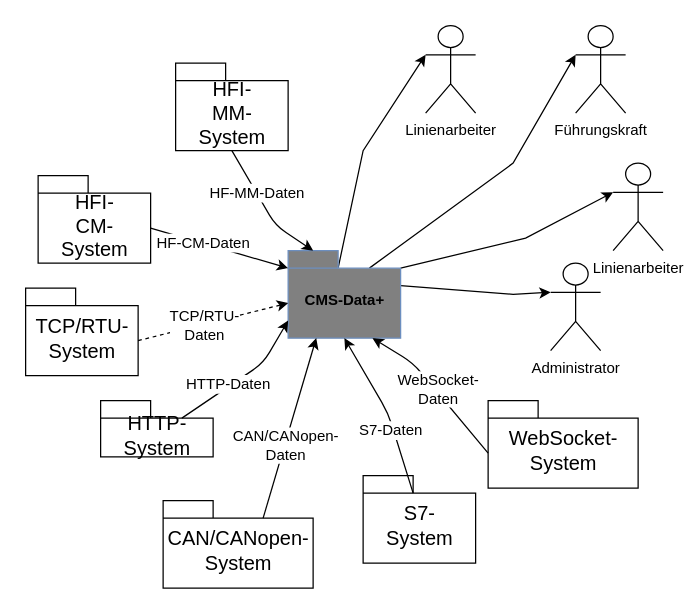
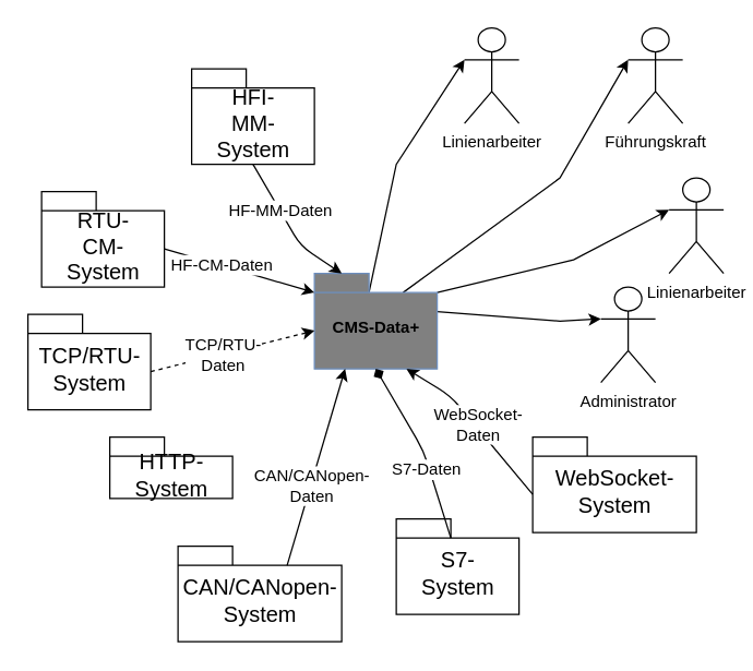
  <mxCell id="0" />
  <mxCell id="1" parent="0" />
  <mxCell id="2" value="Administrator" style="shape=umlActor;verticalLabelPosition=bottom;labelBackgroundColor=#ffffff;verticalAlign=top;html=1;outlineConnect=0;" vertex="1" parent="1"><mxGeometry x="440" y="210" width="40" height="70" as="geometry" /></mxCell>
  <mxCell id="3" style="rounded=0;orthogonalLoop=1;jettySize=auto;html=1;exitX=0;exitY=0;exitDx=90;exitDy=28;exitPerimeter=0;entryX=0;entryY=0.333;entryDx=0;entryDy=0;entryPerimeter=0;" edge="1" parent="1" source="7" target="2"><mxGeometry relative="1" as="geometry"><mxPoint x="410" y="150" as="targetPoint" /><Array as="points"><mxPoint x="410" y="235" /></Array></mxGeometry></mxCell>
  <mxCell id="4" style="edgeStyle=none;rounded=0;orthogonalLoop=1;jettySize=auto;html=1;exitX=0;exitY=0;exitDx=90;exitDy=14;exitPerimeter=0;entryX=0;entryY=0.333;entryDx=0;entryDy=0;entryPerimeter=0;" edge="1" parent="1" source="7" target="29"><mxGeometry relative="1" as="geometry"><Array as="points"><mxPoint x="420" y="190" /></Array></mxGeometry></mxCell>
  <mxCell id="5" style="edgeStyle=none;rounded=0;orthogonalLoop=1;jettySize=auto;html=1;exitX=0;exitY=0;exitDx=65;exitDy=14;exitPerimeter=0;entryX=0;entryY=0.333;entryDx=0;entryDy=0;entryPerimeter=0;" edge="1" parent="1" source="7" target="30"><mxGeometry relative="1" as="geometry"><Array as="points"><mxPoint x="410" y="130" /></Array></mxGeometry></mxCell>
  <mxCell id="6" style="edgeStyle=none;rounded=0;orthogonalLoop=1;jettySize=auto;html=1;exitX=0;exitY=0;exitDx=40;exitDy=14;exitPerimeter=0;entryX=0;entryY=0.333;entryDx=0;entryDy=0;entryPerimeter=0;" edge="1" parent="1" source="7" target="31"><mxGeometry relative="1" as="geometry"><Array as="points"><mxPoint x="290" y="120" /></Array></mxGeometry></mxCell>
  <mxCell id="7" value="CMS-Data+" style="shape=folder;fontStyle=1;spacingTop=10;tabWidth=40;tabHeight=14;tabPosition=left;html=1;fillColor=#808080;strokeColor=#6c8ebf;" vertex="1" parent="1"><mxGeometry x="230" y="200" width="90" height="70" as="geometry" /></mxCell>
- <mxCell id="8" value="&lt;div&gt;&lt;span style=&quot;font-size: 12pt ; font-family: &amp;#34;arial&amp;#34; ; color: #000000 ; background-color: transparent ; font-weight: 400 ; font-style: normal ; font-variant: normal ; text-decoration: none ; vertical-align: baseline ; white-space: pre ; white-space: pre-wrap&quot; id=&quot;docs-internal-guid-ba36a42b-7fff-0b3a-7c3d-b85add60c474&quot;&gt;&lt;span style=&quot;font-size: 12pt ; font-family: &amp;#34;arial&amp;#34; ; color: #000000 ; background-color: transparent ; font-weight: 400 ; font-style: normal ; font-variant: normal ; text-decoration: none ; vertical-align: baseline ; white-space: pre ; white-space: pre-wrap&quot; id=&quot;docs-internal-guid-3551c708-7fff-bdae-8212-c97b4d2a6527&quot;&gt;HFI-CM&lt;/span&gt;-&lt;/span&gt;&lt;/div&gt;&lt;div&gt;&lt;span style=&quot;font-size: 12pt ; font-family: &amp;#34;arial&amp;#34; ; color: #000000 ; background-color: transparent ; font-weight: 400 ; font-style: normal ; font-variant: normal ; text-decoration: none ; vertical-align: baseline ; white-space: pre ; white-space: pre-wrap&quot; id=&quot;docs-internal-guid-ba36a42b-7fff-0b3a-7c3d-b85add60c474&quot;&gt;System&lt;/span&gt;&lt;/div&gt;" style="shape=folder;fontStyle=1;spacingTop=10;tabWidth=40;tabHeight=14;tabPosition=left;html=1;" vertex="1" parent="1"><mxGeometry x="30" y="140" width="90" height="70" as="geometry" /></mxCell>
+ <mxCell id="8" value="&lt;div&gt;&lt;span style=&quot;font-size: 12pt ; font-family: &amp;#34;arial&amp;#34; ; color: #000000 ; background-color: transparent ; font-weight: 400 ; font-style: normal ; font-variant: normal ; text-decoration: none ; vertical-align: baseline ; white-space: pre ; white-space: pre-wrap&quot; id=&quot;docs-internal-guid-ba36a42b-7fff-0b3a-7c3d-b85add60c474&quot;&gt;&lt;span style=&quot;font-size: 12pt ; font-family: &amp;#34;arial&amp;#34; ; color: #000000 ; background-color: transparent ; font-weight: 400 ; font-style: normal ; font-variant: normal ; text-decoration: none ; vertical-align: baseline ; white-space: pre ; white-space: pre-wrap&quot; id=&quot;docs-internal-guid-3551c708-7fff-bdae-8212-c97b4d2a6527&quot;&gt;RTU-CM&lt;/span&gt;-&lt;/span&gt;&lt;/div&gt;&lt;div&gt;&lt;span style=&quot;font-size: 12pt ; font-family: &amp;#34;arial&amp;#34; ; color: #000000 ; background-color: transparent ; font-weight: 400 ; font-style: normal ; font-variant: normal ; text-decoration: none ; vertical-align: baseline ; white-space: pre ; white-space: pre-wrap&quot; id=&quot;docs-internal-guid-ba36a42b-7fff-0b3a-7c3d-b85add60c474&quot;&gt;System&lt;/span&gt;&lt;/div&gt;" style="shape=folder;fontStyle=1;spacingTop=10;tabWidth=40;tabHeight=14;tabPosition=left;html=1;" vertex="1" parent="1"><mxGeometry x="30" y="140" width="90" height="70" as="geometry" /></mxCell>
  <mxCell id="9" value="&lt;div&gt;&lt;span style=&quot;font-size: 12pt ; font-family: &amp;#34;arial&amp;#34; ; color: #000000 ; background-color: transparent ; font-weight: 400 ; font-style: normal ; font-variant: normal ; text-decoration: none ; vertical-align: baseline ; white-space: pre ; white-space: pre-wrap&quot; id=&quot;docs-internal-guid-ba36a42b-7fff-0b3a-7c3d-b85add60c474&quot;&gt;&lt;span style=&quot;font-size: 12pt ; font-family: &amp;#34;arial&amp;#34; ; color: #000000 ; background-color: transparent ; font-weight: 400 ; font-style: normal ; font-variant: normal ; text-decoration: none ; vertical-align: baseline ; white-space: pre ; white-space: pre-wrap&quot; id=&quot;docs-internal-guid-f6c081fb-7fff-fbe1-15e1-22df3df1b164&quot;&gt;TCP/RTU&lt;/span&gt;-&lt;/span&gt;&lt;/div&gt;&lt;div&gt;&lt;span style=&quot;font-size: 12pt ; font-family: &amp;#34;arial&amp;#34; ; color: #000000 ; background-color: transparent ; font-weight: 400 ; font-style: normal ; font-variant: normal ; text-decoration: none ; vertical-align: baseline ; white-space: pre ; white-space: pre-wrap&quot; id=&quot;docs-internal-guid-ba36a42b-7fff-0b3a-7c3d-b85add60c474&quot;&gt;System&lt;/span&gt;&lt;/div&gt;" style="shape=folder;fontStyle=1;spacingTop=10;tabWidth=40;tabHeight=14;tabPosition=left;html=1;" vertex="1" parent="1"><mxGeometry x="20" y="230" width="90" height="70" as="geometry" /></mxCell>
  <mxCell id="10" value="&lt;div&gt;&lt;span style=&quot;font-size: 12pt ; font-family: &amp;#34;arial&amp;#34; ; color: #000000 ; background-color: transparent ; font-weight: 400 ; font-style: normal ; font-variant: normal ; text-decoration: none ; vertical-align: baseline ; white-space: pre ; white-space: pre-wrap&quot; id=&quot;docs-internal-guid-ba36a42b-7fff-0b3a-7c3d-b85add60c474&quot;&gt;HFI-MM-&lt;/span&gt;&lt;/div&gt;&lt;div&gt;&lt;span style=&quot;font-size: 12pt ; font-family: &amp;#34;arial&amp;#34; ; color: #000000 ; background-color: transparent ; font-weight: 400 ; font-style: normal ; font-variant: normal ; text-decoration: none ; vertical-align: baseline ; white-space: pre ; white-space: pre-wrap&quot; id=&quot;docs-internal-guid-ba36a42b-7fff-0b3a-7c3d-b85add60c474&quot;&gt;System&lt;/span&gt;&lt;/div&gt;" style="shape=folder;fontStyle=1;spacingTop=10;tabWidth=40;tabHeight=14;tabPosition=left;html=1;" vertex="1" parent="1"><mxGeometry x="140" y="50" width="90" height="70" as="geometry" /></mxCell>
  <mxCell id="11" value="&lt;div&gt;&lt;span style=&quot;font-size: 12pt ; font-family: &amp;#34;arial&amp;#34; ; color: #000000 ; background-color: transparent ; font-weight: 400 ; font-style: normal ; font-variant: normal ; text-decoration: none ; vertical-align: baseline ; white-space: pre ; white-space: pre-wrap&quot; id=&quot;docs-internal-guid-ba36a42b-7fff-0b3a-7c3d-b85add60c474&quot;&gt;&lt;span style=&quot;font-size: 12pt ; font-family: &amp;#34;arial&amp;#34; ; color: #000000 ; background-color: transparent ; font-weight: 400 ; font-style: normal ; font-variant: normal ; text-decoration: none ; vertical-align: baseline ; white-space: pre ; white-space: pre-wrap&quot; id=&quot;docs-internal-guid-97a65820-7fff-3745-3b92-959cffb6397a&quot;&gt;CAN/CANopen&lt;/span&gt;-&lt;/span&gt;&lt;/div&gt;&lt;div&gt;&lt;span style=&quot;font-size: 12pt ; font-family: &amp;#34;arial&amp;#34; ; color: #000000 ; background-color: transparent ; font-weight: 400 ; font-style: normal ; font-variant: normal ; text-decoration: none ; vertical-align: baseline ; white-space: pre ; white-space: pre-wrap&quot; id=&quot;docs-internal-guid-ba36a42b-7fff-0b3a-7c3d-b85add60c474&quot;&gt;System&lt;/span&gt;&lt;/div&gt;" style="shape=folder;fontStyle=1;spacingTop=10;tabWidth=40;tabHeight=14;tabPosition=left;html=1;" vertex="1" parent="1"><mxGeometry x="130" y="400" width="120" height="70" as="geometry" /></mxCell>
  <mxCell id="12" value="&lt;div&gt;&lt;span style=&quot;font-size: 12pt ; font-family: &amp;#34;arial&amp;#34; ; color: #000000 ; background-color: transparent ; font-weight: 400 ; font-style: normal ; font-variant: normal ; text-decoration: none ; vertical-align: baseline ; white-space: pre ; white-space: pre-wrap&quot; id=&quot;docs-internal-guid-ba36a42b-7fff-0b3a-7c3d-b85add60c474&quot;&gt;&lt;span style=&quot;font-size: 12pt ; font-family: &amp;#34;arial&amp;#34; ; color: #000000 ; background-color: transparent ; font-weight: 400 ; font-style: normal ; font-variant: normal ; text-decoration: none ; vertical-align: baseline ; white-space: pre ; white-space: pre-wrap&quot; id=&quot;docs-internal-guid-8eaf8141-7fff-b0fc-3db6-4fb11198fec7&quot;&gt;S7&lt;/span&gt;-&lt;/span&gt;&lt;/div&gt;&lt;div&gt;&lt;span style=&quot;font-size: 12pt ; font-family: &amp;#34;arial&amp;#34; ; color: #000000 ; background-color: transparent ; font-weight: 400 ; font-style: normal ; font-variant: normal ; text-decoration: none ; vertical-align: baseline ; white-space: pre ; white-space: pre-wrap&quot; id=&quot;docs-internal-guid-ba36a42b-7fff-0b3a-7c3d-b85add60c474&quot;&gt;System&lt;/span&gt;&lt;/div&gt;" style="shape=folder;fontStyle=1;spacingTop=10;tabWidth=40;tabHeight=14;tabPosition=left;html=1;" vertex="1" parent="1"><mxGeometry x="290" y="380" width="90" height="70" as="geometry" /></mxCell>
  <mxCell id="13" value="&lt;div&gt;&lt;span style=&quot;font-size: 12pt ; font-family: &amp;#34;arial&amp;#34; ; color: #000000 ; background-color: transparent ; font-weight: 400 ; font-style: normal ; font-variant: normal ; text-decoration: none ; vertical-align: baseline ; white-space: pre ; white-space: pre-wrap&quot; id=&quot;docs-internal-guid-ba36a42b-7fff-0b3a-7c3d-b85add60c474&quot;&gt;&lt;span style=&quot;font-size: 12pt ; font-family: &amp;#34;arial&amp;#34; ; color: #000000 ; background-color: transparent ; font-weight: 400 ; font-style: normal ; font-variant: normal ; text-decoration: none ; vertical-align: baseline ; white-space: pre ; white-space: pre-wrap&quot; id=&quot;docs-internal-guid-97a65820-7fff-3745-3b92-959cffb6397a&quot;&gt;HTTP&lt;/span&gt;-&lt;/span&gt;&lt;/div&gt;&lt;div&gt;&lt;span style=&quot;font-size: 12pt ; font-family: &amp;#34;arial&amp;#34; ; color: #000000 ; background-color: transparent ; font-weight: 400 ; font-style: normal ; font-variant: normal ; text-decoration: none ; vertical-align: baseline ; white-space: pre ; white-space: pre-wrap&quot; id=&quot;docs-internal-guid-ba36a42b-7fff-0b3a-7c3d-b85add60c474&quot;&gt;System&lt;/span&gt;&lt;/div&gt;" style="shape=folder;fontStyle=1;spacingTop=10;tabWidth=40;tabHeight=14;tabPosition=left;html=1;" vertex="1" parent="1"><mxGeometry x="80" y="320" width="90" height="45" as="geometry" /></mxCell>
  <mxCell id="14" value="&lt;div&gt;&lt;span style=&quot;font-size: 12pt ; font-family: &amp;#34;arial&amp;#34; ; color: #000000 ; background-color: transparent ; font-weight: 400 ; font-style: normal ; font-variant: normal ; text-decoration: none ; vertical-align: baseline ; white-space: pre ; white-space: pre-wrap&quot; id=&quot;docs-internal-guid-ba36a42b-7fff-0b3a-7c3d-b85add60c474&quot;&gt;&lt;span style=&quot;font-size: 12pt ; font-family: &amp;#34;arial&amp;#34; ; color: #000000 ; background-color: transparent ; font-weight: 400 ; font-style: normal ; font-variant: normal ; text-decoration: none ; vertical-align: baseline ; white-space: pre ; white-space: pre-wrap&quot; id=&quot;docs-internal-guid-97a65820-7fff-3745-3b92-959cffb6397a&quot;&gt;WebSocket&lt;/span&gt;-&lt;/span&gt;&lt;/div&gt;&lt;div&gt;&lt;span style=&quot;font-size: 12pt ; font-family: &amp;#34;arial&amp;#34; ; color: #000000 ; background-color: transparent ; font-weight: 400 ; font-style: normal ; font-variant: normal ; text-decoration: none ; vertical-align: baseline ; white-space: pre ; white-space: pre-wrap&quot; id=&quot;docs-internal-guid-ba36a42b-7fff-0b3a-7c3d-b85add60c474&quot;&gt;System&lt;/span&gt;&lt;/div&gt;" style="shape=folder;fontStyle=1;spacingTop=10;tabWidth=40;tabHeight=14;tabPosition=left;html=1;" vertex="1" parent="1"><mxGeometry x="390" y="320" width="120" height="70" as="geometry" /></mxCell>
  <mxCell id="15" value="" style="endArrow=classic;html=1;entryX=0;entryY=0;entryDx=0;entryDy=42;entryPerimeter=0;exitX=0;exitY=0;exitDx=90;exitDy=42;exitPerimeter=0;dashed=1;" edge="1" parent="1" source="9" target="7"><mxGeometry width="50" height="50" relative="1" as="geometry"><mxPoint x="-10" y="440" as="sourcePoint" /><mxPoint x="40" y="390" as="targetPoint" /></mxGeometry></mxCell>
  <mxCell id="16" value="&lt;div&gt;TCP/RTU-&lt;/div&gt;&lt;div&gt;Daten&lt;/div&gt;" style="text;html=1;align=center;verticalAlign=middle;resizable=0;points=[];labelBackgroundColor=#ffffff;" vertex="1" connectable="0" parent="15"><mxGeometry x="-0.128" y="-1" relative="1" as="geometry"><mxPoint as="offset" /></mxGeometry></mxCell>
- <mxCell id="17" value="" style="endArrow=classic;html=1;entryX=0;entryY=0;entryDx=0;entryDy=56;entryPerimeter=0;exitX=0;exitY=0;exitDx=65;exitDy=14;exitPerimeter=0;" edge="1" parent="1" source="13" target="7"><mxGeometry width="50" height="50" relative="1" as="geometry"><mxPoint x="80" y="282" as="sourcePoint" /><mxPoint x="240" y="252" as="targetPoint" /><Array as="points"><mxPoint x="210" y="290" /></Array></mxGeometry></mxCell>
- <mxCell id="18" value="HTTP-Daten" style="text;html=1;align=center;verticalAlign=middle;resizable=0;points=[];labelBackgroundColor=#ffffff;" vertex="1" connectable="0" parent="17"><mxGeometry x="-0.229" y="3" relative="1" as="geometry"><mxPoint x="1" as="offset" /></mxGeometry></mxCell>
  <mxCell id="19" value="" style="endArrow=classic;html=1;entryX=0.25;entryY=1;entryDx=0;entryDy=0;entryPerimeter=0;exitX=0;exitY=0;exitDx=80;exitDy=14;exitPerimeter=0;" edge="1" parent="1" source="11" target="7"><mxGeometry width="50" height="50" relative="1" as="geometry"><mxPoint x="155" y="344" as="sourcePoint" /><mxPoint x="240" y="266" as="targetPoint" /></mxGeometry></mxCell>
  <mxCell id="20" value="&lt;div&gt;CAN/CANopen-&lt;/div&gt;&lt;div&gt;Daten&lt;/div&gt;" style="text;html=1;align=center;verticalAlign=middle;resizable=0;points=[];labelBackgroundColor=#ffffff;" vertex="1" connectable="0" parent="19"><mxGeometry x="-0.182" relative="1" as="geometry"><mxPoint as="offset" /></mxGeometry></mxCell>
- <mxCell id="21" value="" style="endArrow=classic;html=1;entryX=0.5;entryY=1;entryDx=0;entryDy=0;entryPerimeter=0;exitX=0;exitY=0;exitDx=40;exitDy=14;exitPerimeter=0;" edge="1" parent="1" source="12" target="7"><mxGeometry width="50" height="50" relative="1" as="geometry"><mxPoint x="220" y="424" as="sourcePoint" /><mxPoint x="262.5" y="280" as="targetPoint" /><Array as="points"><mxPoint x="310" y="330" /></Array></mxGeometry></mxCell>
+ <mxCell id="21" value="" style="endArrow=diamond;html=1;entryX=0.5;entryY=1;entryDx=0;entryDy=0;entryPerimeter=0;exitX=0;exitY=0;exitDx=40;exitDy=14;exitPerimeter=0;" edge="1" parent="1" source="12" target="7"><mxGeometry width="50" height="50" relative="1" as="geometry"><mxPoint x="220" y="424" as="sourcePoint" /><mxPoint x="262.5" y="280" as="targetPoint" /><Array as="points"><mxPoint x="310" y="330" /></Array></mxGeometry></mxCell>
  <mxCell id="22" value="S7-Daten" style="text;html=1;align=center;verticalAlign=middle;resizable=0;points=[];labelBackgroundColor=#ffffff;" vertex="1" connectable="0" parent="21"><mxGeometry x="-0.204" y="3" relative="1" as="geometry"><mxPoint as="offset" /></mxGeometry></mxCell>
  <mxCell id="23" value="" style="endArrow=classic;html=1;entryX=0.75;entryY=1;entryDx=0;entryDy=0;entryPerimeter=0;exitX=0;exitY=0;exitDx=0;exitDy=42;exitPerimeter=0;" edge="1" parent="1" source="14" target="7"><mxGeometry width="50" height="50" relative="1" as="geometry"><mxPoint x="340" y="404" as="sourcePoint" /><mxPoint x="285" y="280" as="targetPoint" /><Array as="points"><mxPoint x="330" y="290" /></Array></mxGeometry></mxCell>
  <mxCell id="24" value="&lt;div&gt;WebSocket-&lt;/div&gt;&lt;div&gt;Daten&lt;/div&gt;" style="text;html=1;align=center;verticalAlign=middle;resizable=0;points=[];labelBackgroundColor=#ffffff;" vertex="1" connectable="0" parent="23"><mxGeometry x="-0.209" y="-2" relative="1" as="geometry"><mxPoint x="-8.25" y="-10.77" as="offset" /></mxGeometry></mxCell>
  <mxCell id="25" value="" style="endArrow=classic;html=1;entryX=0;entryY=0;entryDx=0;entryDy=14;entryPerimeter=0;exitX=0;exitY=0;exitDx=90;exitDy=42;exitPerimeter=0;" edge="1" parent="1" source="8" target="7"><mxGeometry width="50" height="50" relative="1" as="geometry"><mxPoint x="350" y="414" as="sourcePoint" /><mxPoint x="295" y="290" as="targetPoint" /></mxGeometry></mxCell>
  <mxCell id="26" value="HF-CM-Daten" style="text;html=1;align=center;verticalAlign=middle;resizable=0;points=[];labelBackgroundColor=#ffffff;" vertex="1" connectable="0" parent="25"><mxGeometry x="-0.242" y="1" relative="1" as="geometry"><mxPoint as="offset" /></mxGeometry></mxCell>
  <mxCell id="27" value="" style="endArrow=classic;html=1;entryX=0;entryY=0;entryDx=20;entryDy=0;entryPerimeter=0;exitX=0.5;exitY=1;exitDx=0;exitDy=0;exitPerimeter=0;" edge="1" parent="1" source="10" target="7"><mxGeometry width="50" height="50" relative="1" as="geometry"><mxPoint x="360" y="424" as="sourcePoint" /><mxPoint x="305" y="300" as="targetPoint" /><Array as="points"><mxPoint x="220" y="180" /></Array></mxGeometry></mxCell>
  <mxCell id="28" value="HF-MM-Daten" style="text;html=1;align=center;verticalAlign=middle;resizable=0;points=[];labelBackgroundColor=#ffffff;" vertex="1" connectable="0" parent="27"><mxGeometry x="-0.27" relative="1" as="geometry"><mxPoint as="offset" /></mxGeometry></mxCell>
  <mxCell id="29" value="Linienarbeiter" style="shape=umlActor;verticalLabelPosition=bottom;labelBackgroundColor=#ffffff;verticalAlign=top;html=1;outlineConnect=0;" vertex="1" parent="1"><mxGeometry x="490" y="130" width="40" height="70" as="geometry" /></mxCell>
  <mxCell id="30" value="Führungskraft" style="shape=umlActor;verticalLabelPosition=bottom;labelBackgroundColor=#ffffff;verticalAlign=top;html=1;outlineConnect=0;" vertex="1" parent="1"><mxGeometry x="460" y="20" width="40" height="70" as="geometry" /></mxCell>
  <mxCell id="31" value="Linienarbeiter" style="shape=umlActor;verticalLabelPosition=bottom;labelBackgroundColor=#ffffff;verticalAlign=top;html=1;outlineConnect=0;" vertex="1" parent="1"><mxGeometry x="340" y="20" width="40" height="70" as="geometry" /></mxCell>
